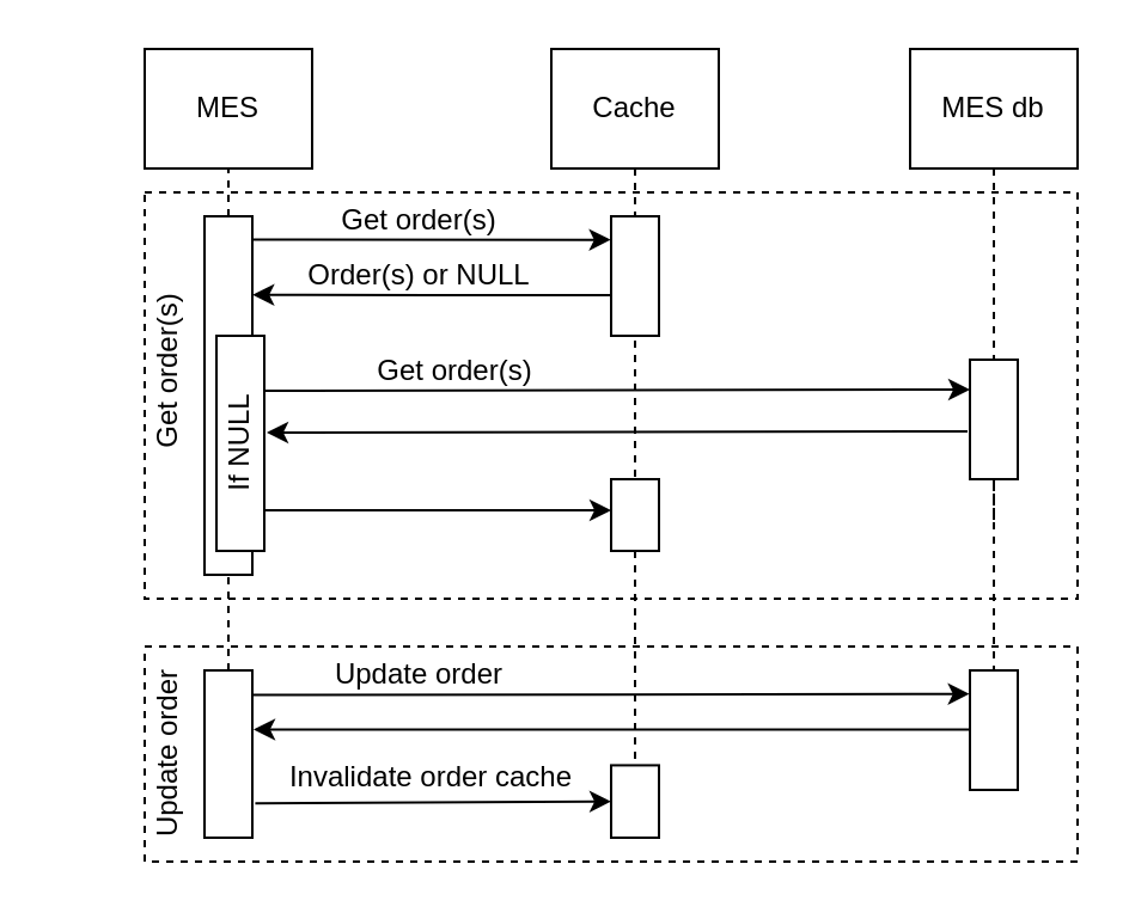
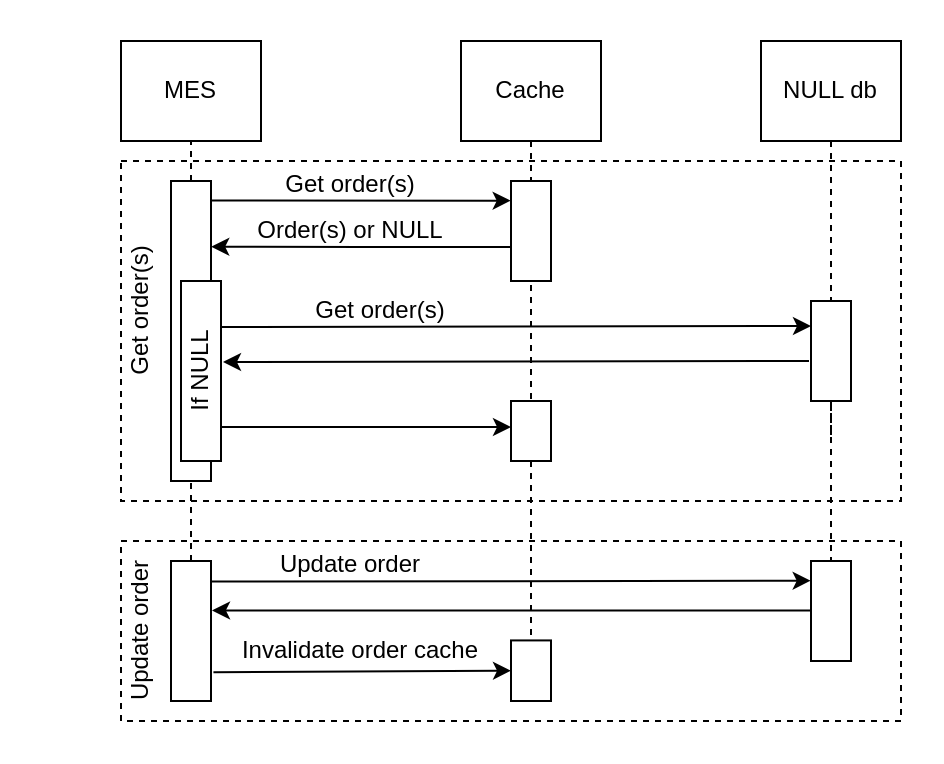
  <mxCell id="0" />
  <mxCell id="1" parent="0" />
  <mxCell id="2" value="" style="rounded=0;whiteSpace=wrap;html=1;dashed=1;" vertex="1" parent="1"><mxGeometry x="60" y="270" width="390" height="90" as="geometry" /></mxCell>
  <mxCell id="3" value="" style="rounded=0;whiteSpace=wrap;html=1;dashed=1;" vertex="1" parent="1"><mxGeometry x="60" y="80" width="390" height="170" as="geometry" /></mxCell>
  <mxCell id="4" value="MES" style="rounded=0;whiteSpace=wrap;html=1;" parent="1" vertex="1"><mxGeometry x="60" y="20" width="70" height="50" as="geometry" /></mxCell>
  <mxCell id="5" value="Cache" style="rounded=0;whiteSpace=wrap;html=1;" parent="1" vertex="1"><mxGeometry x="230" y="20" width="70" height="50" as="geometry" /></mxCell>
  <mxCell id="6" value="" style="rounded=0;whiteSpace=wrap;html=1;" parent="1" vertex="1"><mxGeometry x="85" y="90" width="20" height="150" as="geometry" /></mxCell>
  <mxCell id="7" value="" style="rounded=0;whiteSpace=wrap;html=1;" parent="1" vertex="1"><mxGeometry x="255" y="200" width="20" height="30" as="geometry" /></mxCell>
  <mxCell id="8" value="" style="endArrow=none;dashed=1;html=1;rounded=0;entryX=0.5;entryY=1;entryDx=0;entryDy=0;exitX=0.5;exitY=0;exitDx=0;exitDy=0;" parent="1" source="6" target="4" edge="1"><mxGeometry width="50" height="50" relative="1" as="geometry"><mxPoint x="190" y="260" as="sourcePoint" /><mxPoint x="240" y="210" as="targetPoint" /></mxGeometry></mxCell>
  <mxCell id="9" value="" style="endArrow=none;dashed=1;html=1;rounded=0;entryX=0.5;entryY=0;entryDx=0;entryDy=0;exitX=0.5;exitY=1;exitDx=0;exitDy=0;" parent="1" source="5" target="7" edge="1"><mxGeometry width="50" height="50" relative="1" as="geometry"><mxPoint x="105" y="100" as="sourcePoint" /><mxPoint x="105" y="80" as="targetPoint" /></mxGeometry></mxCell>
- <mxCell id="10" value="MES db" style="rounded=0;whiteSpace=wrap;html=1;" parent="1" vertex="1"><mxGeometry x="380" y="20" width="70" height="50" as="geometry" /></mxCell>
+ <mxCell id="10" value="NULL db" style="rounded=0;whiteSpace=wrap;html=1;" parent="1" vertex="1"><mxGeometry x="380" y="20" width="70" height="50" as="geometry" /></mxCell>
  <mxCell id="11" value="" style="endArrow=none;dashed=1;html=1;rounded=0;entryX=0.5;entryY=0;entryDx=0;entryDy=0;exitX=0.5;exitY=1;exitDx=0;exitDy=0;" parent="1" source="10" edge="1"><mxGeometry width="50" height="50" relative="1" as="geometry"><mxPoint x="255" y="100" as="sourcePoint" /><mxPoint x="415" y="220" as="targetPoint" /></mxGeometry></mxCell>
  <mxCell id="12" style="edgeStyle=orthogonalEdgeStyle;rounded=0;orthogonalLoop=1;jettySize=auto;html=1;exitX=0;exitY=0.75;exitDx=0;exitDy=0;entryX=1.006;entryY=0.362;entryDx=0;entryDy=0;entryPerimeter=0;" parent="1" edge="1"><mxGeometry relative="1" as="geometry"><mxPoint x="255" y="120.5" as="sourcePoint" /><mxPoint x="105.12" y="122.82" as="targetPoint" /><Array as="points"><mxPoint x="255" y="123" /><mxPoint x="180" y="123" /></Array></mxGeometry></mxCell>
  <mxCell id="13" value="" style="rounded=0;whiteSpace=wrap;html=1;" parent="1" vertex="1"><mxGeometry x="255" y="90" width="20" height="50" as="geometry" /></mxCell>
  <mxCell id="14" value="" style="endArrow=classic;html=1;rounded=0;entryX=-0.008;entryY=0.197;entryDx=0;entryDy=0;entryPerimeter=0;exitX=1.021;exitY=0.065;exitDx=0;exitDy=0;exitPerimeter=0;" parent="1" source="6" target="13" edge="1"><mxGeometry width="50" height="50" relative="1" as="geometry"><mxPoint x="160" y="60" as="sourcePoint" /><mxPoint x="250" y="100" as="targetPoint" /></mxGeometry></mxCell>
  <mxCell id="15" value="" style="endArrow=none;dashed=1;html=1;rounded=0;entryX=0.5;entryY=0;entryDx=0;entryDy=0;exitX=0.5;exitY=1;exitDx=0;exitDy=0;" parent="1" source="17" target="34" edge="1"><mxGeometry width="50" height="50" relative="1" as="geometry"><mxPoint x="255" y="260" as="sourcePoint" /><mxPoint x="415" y="340" as="targetPoint" /></mxGeometry></mxCell>
  <mxCell id="16" value="" style="endArrow=classic;html=1;rounded=0;entryX=0;entryY=0.25;entryDx=0;entryDy=0;" parent="1" target="17" edge="1"><mxGeometry width="50" height="50" relative="1" as="geometry"><mxPoint x="105" y="163" as="sourcePoint" /><mxPoint x="260" y="60" as="targetPoint" /></mxGeometry></mxCell>
  <mxCell id="17" value="" style="rounded=0;whiteSpace=wrap;html=1;" parent="1" vertex="1"><mxGeometry x="405" y="150" width="20" height="50" as="geometry" /></mxCell>
  <mxCell id="18" value="Get order(s)" style="text;html=1;align=center;verticalAlign=middle;whiteSpace=wrap;rounded=0;" vertex="1" parent="1"><mxGeometry x="120" y="77" width="110" height="30" as="geometry" /></mxCell>
  <mxCell id="19" value="Order(s) or NULL" style="text;html=1;align=center;verticalAlign=middle;whiteSpace=wrap;rounded=0;" vertex="1" parent="1"><mxGeometry x="120" y="100" width="110" height="30" as="geometry" /></mxCell>
  <mxCell id="20" value="" style="endArrow=none;dashed=1;html=1;rounded=0;entryX=0.5;entryY=1;entryDx=0;entryDy=0;exitX=0.5;exitY=0;exitDx=0;exitDy=0;" edge="1" parent="1" source="26" target="6"><mxGeometry width="50" height="50" relative="1" as="geometry"><mxPoint x="95" y="400" as="sourcePoint" /><mxPoint x="95" y="200" as="targetPoint" /></mxGeometry></mxCell>
  <mxCell id="21" value="Get order(s)" style="text;html=1;align=center;verticalAlign=middle;whiteSpace=wrap;rounded=0;" vertex="1" parent="1"><mxGeometry x="120" y="140" width="140" height="30" as="geometry" /></mxCell>
  <mxCell id="22" value="" style="endArrow=classic;html=1;rounded=0;entryX=1.05;entryY=0.45;entryDx=0;entryDy=0;entryPerimeter=0;" edge="1" parent="1" target="24"><mxGeometry width="50" height="50" relative="1" as="geometry"><mxPoint x="404" y="180" as="sourcePoint" /><mxPoint x="105" y="180" as="targetPoint" /></mxGeometry></mxCell>
  <mxCell id="23" value="" style="endArrow=classic;html=1;rounded=0;entryX=-0.008;entryY=0.197;entryDx=0;entryDy=0;entryPerimeter=0;exitX=1.021;exitY=0.065;exitDx=0;exitDy=0;exitPerimeter=0;" edge="1" parent="1"><mxGeometry width="50" height="50" relative="1" as="geometry"><mxPoint x="105" y="213" as="sourcePoint" /><mxPoint x="255" y="213" as="targetPoint" /></mxGeometry></mxCell>
  <mxCell id="24" value="If NULL" style="rounded=0;whiteSpace=wrap;html=1;horizontal=0;" vertex="1" parent="1"><mxGeometry x="90" y="140" width="20" height="90" as="geometry" /></mxCell>
  <mxCell id="25" value="Get order(s)" style="text;html=1;align=center;verticalAlign=middle;whiteSpace=wrap;rounded=0;rotation=-90;" vertex="1" parent="1"><mxGeometry y="140" width="100" height="30" as="geometry" x="20" /></mxCell>
  <mxCell id="26" value="" style="rounded=0;whiteSpace=wrap;html=1;" vertex="1" parent="1"><mxGeometry x="85" y="280" width="20" height="70" as="geometry" /></mxCell>
  <mxCell id="27" value="" style="endArrow=none;dashed=1;html=1;rounded=0;entryX=0.5;entryY=1;entryDx=0;entryDy=0;exitX=0.5;exitY=0;exitDx=0;exitDy=0;" edge="1" parent="1" source="26"><mxGeometry width="50" height="50" relative="1" as="geometry"><mxPoint x="190" y="450" as="sourcePoint" /><mxPoint x="95" y="260" as="targetPoint" /></mxGeometry></mxCell>
  <mxCell id="28" value="" style="endArrow=classic;html=1;rounded=0;entryX=-0.008;entryY=0.197;entryDx=0;entryDy=0;entryPerimeter=0;exitX=1.02;exitY=0.147;exitDx=0;exitDy=0;exitPerimeter=0;" edge="1" parent="1" source="26" target="34"><mxGeometry width="50" height="50" relative="1" as="geometry"><mxPoint x="160" y="250" as="sourcePoint" /><mxPoint x="250" y="290" as="targetPoint" /></mxGeometry></mxCell>
  <mxCell id="29" value="" style="endArrow=classic;html=1;rounded=0;entryX=0;entryY=0.5;entryDx=0;entryDy=0;exitX=1.061;exitY=0.795;exitDx=0;exitDy=0;exitPerimeter=0;" edge="1" parent="1" target="38" source="26"><mxGeometry width="50" height="50" relative="1" as="geometry"><mxPoint x="120" y="360" as="sourcePoint" /><mxPoint x="260.5" y="229.71" as="targetPoint" /></mxGeometry></mxCell>
  <mxCell id="30" value="Update order" style="text;html=1;align=center;verticalAlign=middle;whiteSpace=wrap;rounded=0;" vertex="1" parent="1"><mxGeometry x="120" y="267" width="110" height="30" as="geometry" /></mxCell>
  <mxCell id="31" value="Invalidate order cache" style="text;html=1;align=center;verticalAlign=middle;whiteSpace=wrap;rounded=0;" vertex="1" parent="1"><mxGeometry x="110" y="310" width="140" height="30" as="geometry" /></mxCell>
  <mxCell id="32" value="Update order" style="text;html=1;align=center;verticalAlign=middle;whiteSpace=wrap;rounded=0;rotation=-90;" vertex="1" parent="1"><mxGeometry y="300" width="100" height="30" as="geometry" x="20" /></mxCell>
  <mxCell id="33" value="" style="endArrow=none;dashed=1;html=1;rounded=0;entryX=0.5;entryY=0;entryDx=0;entryDy=0;exitX=0.5;exitY=1;exitDx=0;exitDy=0;" edge="1" parent="1" target="34"><mxGeometry width="50" height="50" relative="1" as="geometry"><mxPoint x="415" y="260" as="sourcePoint" /><mxPoint x="415" y="410" as="targetPoint" /></mxGeometry></mxCell>
  <mxCell id="34" value="" style="rounded=0;whiteSpace=wrap;html=1;" vertex="1" parent="1"><mxGeometry x="405" y="280" width="20" height="50" as="geometry" /></mxCell>
  <mxCell id="35" value="" style="endArrow=classic;html=1;rounded=0;" edge="1" parent="1"><mxGeometry width="50" height="50" relative="1" as="geometry"><mxPoint x="404.5" y="304.71" as="sourcePoint" /><mxPoint x="105.5" y="304.71" as="targetPoint" /></mxGeometry></mxCell>
  <mxCell id="36" value="" style="endArrow=none;dashed=1;html=1;rounded=0;entryX=0.5;entryY=0;entryDx=0;entryDy=0;exitX=0.5;exitY=1;exitDx=0;exitDy=0;" edge="1" parent="1" target="38"><mxGeometry width="50" height="50" relative="1" as="geometry"><mxPoint x="265" y="260" as="sourcePoint" /><mxPoint x="265" y="390" as="targetPoint" /></mxGeometry></mxCell>
  <mxCell id="37" value="" style="endArrow=none;dashed=1;html=1;rounded=0;exitX=0.5;exitY=1;exitDx=0;exitDy=0;" edge="1" parent="1" source="7" target="38"><mxGeometry width="50" height="50" relative="1" as="geometry"><mxPoint x="265" y="230" as="sourcePoint" /><mxPoint x="265" y="400" as="targetPoint" /></mxGeometry></mxCell>
  <mxCell id="38" value="" style="rounded=0;whiteSpace=wrap;html=1;" vertex="1" parent="1"><mxGeometry x="255" y="319.71" width="20" height="30.29" as="geometry" /></mxCell>
